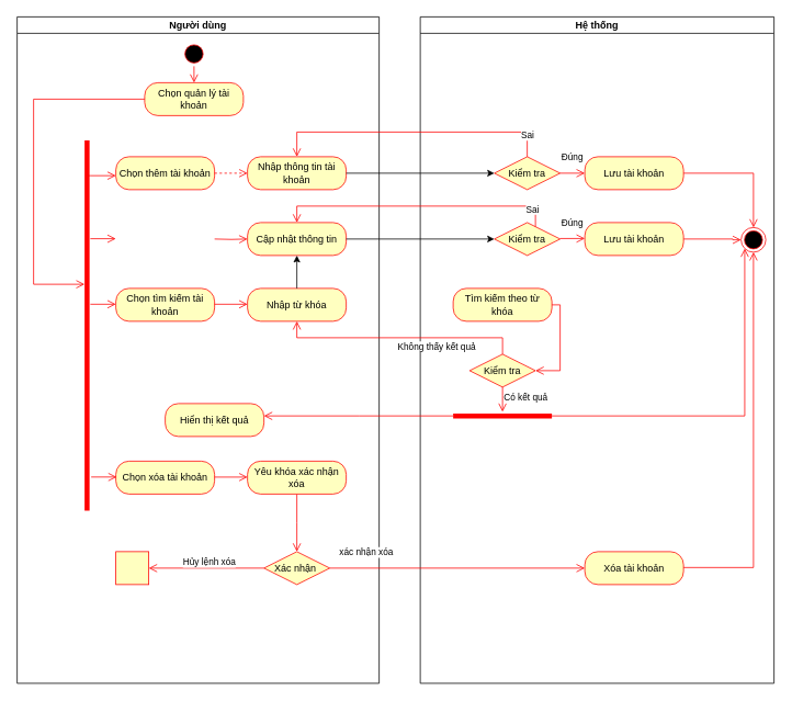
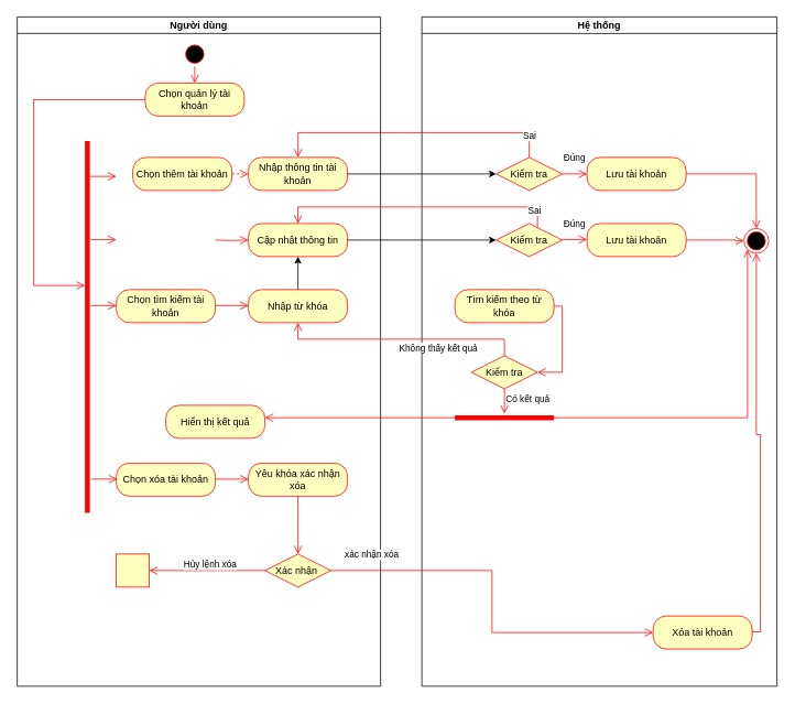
  <mxCell id="0" />
  <mxCell id="1" parent="0" />
  <mxCell id="2" value="Người dùng" style="swimlane;startSize=20;whiteSpace=wrap;html=1;" vertex="1" parent="1"><mxGeometry x="20" y="20" width="440" height="810" as="geometry"><mxRectangle x="120" y="80" width="110" height="30" as="alternateBounds" /></mxGeometry></mxCell>
  <mxCell id="3" value="" style="ellipse;html=1;shape=startState;fillColor=#000000;strokeColor=#ff0000;" vertex="1" parent="2"><mxGeometry x="200" y="30" width="30" height="30" as="geometry" /></mxCell>
  <mxCell id="4" value="" style="edgeStyle=orthogonalEdgeStyle;html=1;verticalAlign=bottom;endArrow=open;endSize=8;strokeColor=#ff0000;rounded=0;" edge="1" parent="2" source="3"><mxGeometry relative="1" as="geometry"><mxPoint x="215" y="80" as="targetPoint" /></mxGeometry></mxCell>
  <mxCell id="5" value="Chọn quản lý tài khoản" style="rounded=1;whiteSpace=wrap;html=1;arcSize=40;fontColor=#000000;fillColor=#ffffc0;strokeColor=#ff0000;" vertex="1" parent="2"><mxGeometry x="155" y="80" width="120" height="40" as="geometry" /></mxCell>
  <mxCell id="6" value="" style="shape=line;html=1;strokeWidth=6;strokeColor=#ff0000;direction=south;" vertex="1" parent="2"><mxGeometry x="80" y="150" width="10" height="450" as="geometry" /></mxCell>
  <mxCell id="7" value="" style="edgeStyle=orthogonalEdgeStyle;html=1;verticalAlign=bottom;endArrow=open;endSize=8;strokeColor=#ff0000;rounded=0;exitX=0;exitY=0.5;exitDx=0;exitDy=0;" edge="1" parent="2" source="5"><mxGeometry relative="1" as="geometry"><mxPoint x="82" y="325" as="targetPoint" /><mxPoint x="540" y="190" as="sourcePoint" /><Array as="points"><mxPoint x="20" y="100" /><mxPoint x="20" y="325" /></Array></mxGeometry></mxCell>
- <mxCell id="8" value="Chọn thêm tài khoản" style="rounded=1;whiteSpace=wrap;html=1;arcSize=40;fontColor=#000000;fillColor=#ffffc0;strokeColor=#ff0000;" vertex="1" parent="2"><mxGeometry x="120" y="170" width="120" height="40" as="geometry" /></mxCell>
+ <mxCell id="8" value="Chọn thêm tài khoản" style="rounded=1;whiteSpace=wrap;html=1;arcSize=40;fontColor=#000000;fillColor=#ffffc0;strokeColor=#ff0000;" vertex="1" parent="2"><mxGeometry x="140" y="170" width="120" height="40" as="geometry" /></mxCell>
  <mxCell id="9" value="Chọn xóa tài khoản" style="rounded=1;whiteSpace=wrap;html=1;arcSize=40;fontColor=#000000;fillColor=#ffffc0;strokeColor=#ff0000;" vertex="1" parent="2"><mxGeometry x="120" y="540" width="120" height="40" as="geometry" /></mxCell>
  <mxCell id="10" value="" style="edgeStyle=orthogonalEdgeStyle;html=1;verticalAlign=bottom;endArrow=open;endSize=8;strokeColor=#ff0000;rounded=0;" edge="1" parent="2"><mxGeometry relative="1" as="geometry"><mxPoint x="120" y="193" as="targetPoint" /><mxPoint x="85" y="193" as="sourcePoint" /><Array as="points"><mxPoint x="89" y="193" /><mxPoint x="105" y="193" /><mxPoint x="120" y="194" /></Array></mxGeometry></mxCell>
  <mxCell id="11" value="Nhập thông tin tài khoản" style="rounded=1;whiteSpace=wrap;html=1;arcSize=40;fontColor=#000000;fillColor=#ffffc0;strokeColor=#ff0000;" vertex="1" parent="2"><mxGeometry x="280" y="170" width="120" height="40" as="geometry" /></mxCell>
  <mxCell id="12" value="" style="edgeStyle=orthogonalEdgeStyle;html=1;verticalAlign=bottom;endArrow=open;endSize=8;strokeColor=#ff0000;rounded=0;exitX=1;exitY=0.5;exitDx=0;exitDy=0;entryX=0;entryY=0.5;entryDx=0;entryDy=0;dashed=1;" edge="1" parent="2" source="8" target="11"><mxGeometry relative="1" as="geometry"><mxPoint x="130" y="203" as="targetPoint" /><mxPoint x="99" y="203" as="sourcePoint" /></mxGeometry></mxCell>
  <mxCell id="13" value="" style="edgeStyle=orthogonalEdgeStyle;html=1;verticalAlign=bottom;endArrow=open;endSize=8;strokeColor=#ff0000;rounded=0;exitX=1;exitY=0.5;exitDx=0;exitDy=0;entryX=0;entryY=0.5;entryDx=0;entryDy=0;" edge="1" parent="2" target="14"><mxGeometry relative="1" as="geometry"><mxPoint x="130" y="283" as="targetPoint" /><mxPoint x="240" y="270" as="sourcePoint" /></mxGeometry></mxCell>
  <mxCell id="14" value="Cập nhật thông tin" style="rounded=1;whiteSpace=wrap;html=1;arcSize=40;fontColor=#000000;fillColor=#ffffc0;strokeColor=#ff0000;" vertex="1" parent="2"><mxGeometry x="280" y="250" width="120" height="40" as="geometry" /></mxCell>
  <mxCell id="15" value="" style="edgeStyle=orthogonalEdgeStyle;html=1;verticalAlign=bottom;endArrow=open;endSize=8;strokeColor=#ff0000;rounded=0;entryX=0.5;entryY=0;entryDx=0;entryDy=0;exitX=0.5;exitY=1;exitDx=0;exitDy=0;" edge="1" parent="2" source="16"><mxGeometry relative="1" as="geometry"><mxPoint x="340" y="650" as="targetPoint" /><mxPoint x="200" y="570" as="sourcePoint" /></mxGeometry></mxCell>
  <mxCell id="16" value="Yêu khóa xác nhận xóa" style="rounded=1;whiteSpace=wrap;html=1;arcSize=40;fontColor=#000000;fillColor=#ffffc0;strokeColor=#ff0000;" vertex="1" parent="2"><mxGeometry x="280" y="540" width="120" height="40" as="geometry" /></mxCell>
  <mxCell id="17" value="" style="edgeStyle=orthogonalEdgeStyle;html=1;verticalAlign=bottom;endArrow=open;endSize=8;strokeColor=#ff0000;rounded=0;exitX=0.119;exitY=0.125;exitDx=0;exitDy=0;exitPerimeter=0;" edge="1" parent="2"><mxGeometry relative="1" as="geometry"><mxPoint x="120" y="269.63" as="targetPoint" /><mxPoint x="89" y="269.63" as="sourcePoint" /></mxGeometry></mxCell>
  <mxCell id="18" value="" style="edgeStyle=orthogonalEdgeStyle;html=1;verticalAlign=bottom;endArrow=open;endSize=8;strokeColor=#ff0000;rounded=0;exitX=0.119;exitY=0.125;exitDx=0;exitDy=0;exitPerimeter=0;" edge="1" parent="2"><mxGeometry relative="1" as="geometry"><mxPoint x="121" y="559.29" as="targetPoint" /><mxPoint x="90" y="559.29" as="sourcePoint" /></mxGeometry></mxCell>
  <mxCell id="19" value="Chọn tìm kiếm tài khoản" style="rounded=1;whiteSpace=wrap;html=1;arcSize=40;fontColor=#000000;fillColor=#ffffc0;strokeColor=#ff0000;" vertex="1" parent="2"><mxGeometry x="120" y="330" width="120" height="40" as="geometry" /></mxCell>
  <mxCell id="20" value="Nhập từ khóa" style="rounded=1;whiteSpace=wrap;html=1;arcSize=40;fontColor=#000000;fillColor=#ffffc0;strokeColor=#ff0000;" vertex="1" parent="2"><mxGeometry x="280" y="330" width="120" height="40" as="geometry" /></mxCell>
  <mxCell id="21" value="" style="edgeStyle=orthogonalEdgeStyle;html=1;verticalAlign=bottom;endArrow=open;endSize=8;strokeColor=#ff0000;rounded=0;exitX=1;exitY=0.5;exitDx=0;exitDy=0;entryX=0;entryY=0.5;entryDx=0;entryDy=0;" edge="1" parent="2"><mxGeometry relative="1" as="geometry"><mxPoint x="280" y="349.29" as="targetPoint" /><mxPoint x="240" y="349.29" as="sourcePoint" /></mxGeometry></mxCell>
  <mxCell id="22" value="" style="edgeStyle=orthogonalEdgeStyle;html=1;verticalAlign=bottom;endArrow=open;endSize=8;strokeColor=#ff0000;rounded=0;exitX=0.119;exitY=0.125;exitDx=0;exitDy=0;exitPerimeter=0;" edge="1" parent="2"><mxGeometry relative="1" as="geometry"><mxPoint x="120" y="349.29" as="targetPoint" /><mxPoint x="89" y="349.29" as="sourcePoint" /></mxGeometry></mxCell>
  <mxCell id="23" value="" style="edgeStyle=orthogonalEdgeStyle;html=1;verticalAlign=bottom;endArrow=open;endSize=8;strokeColor=#ff0000;rounded=0;exitX=1;exitY=0.5;exitDx=0;exitDy=0;entryX=0;entryY=0.5;entryDx=0;entryDy=0;" edge="1" parent="2"><mxGeometry relative="1" as="geometry"><mxPoint x="280" y="559.38" as="targetPoint" /><mxPoint x="240" y="559.38" as="sourcePoint" /></mxGeometry></mxCell>
  <mxCell id="24" value="" style="whiteSpace=wrap;html=1;fillColor=#ffffc0;strokeColor=#ff0000;fontColor=#000000;" vertex="1" parent="2"><mxGeometry x="120" y="650" width="40" height="40" as="geometry" /></mxCell>
  <mxCell id="25" value="Xác nhận&amp;nbsp;" style="rhombus;whiteSpace=wrap;html=1;fontColor=#000000;fillColor=#ffffc0;strokeColor=#ff0000;direction=east;" vertex="1" parent="2"><mxGeometry x="300" y="650" width="80" height="40" as="geometry" /></mxCell>
  <mxCell id="26" value="Hủy lệnh xóa" style="edgeStyle=orthogonalEdgeStyle;html=1;align=left;verticalAlign=top;endArrow=open;endSize=8;strokeColor=#ff0000;rounded=0;exitX=0;exitY=0.5;exitDx=0;exitDy=0;entryX=1;entryY=0.5;entryDx=0;entryDy=0;" edge="1" parent="2" source="25" target="24"><mxGeometry x="0.429" y="-20" relative="1" as="geometry"><mxPoint x="330" y="770" as="targetPoint" /><mxPoint as="offset" /></mxGeometry></mxCell>
  <mxCell id="27" value="Hiển thị kết quả" style="rounded=1;whiteSpace=wrap;html=1;arcSize=40;fontColor=#000000;fillColor=#ffffc0;strokeColor=#ff0000;" vertex="1" parent="2"><mxGeometry x="180" y="470" width="120" height="40" as="geometry" /></mxCell>
  <mxCell id="28" value="Hệ thống" style="swimlane;startSize=20;whiteSpace=wrap;html=1;" vertex="1" parent="1"><mxGeometry x="510" y="20" width="430" height="810" as="geometry"><mxRectangle x="400" y="80" width="90" height="30" as="alternateBounds" /></mxGeometry></mxCell>
  <mxCell id="29" value="" style="ellipse;html=1;shape=endState;fillColor=#000000;strokeColor=#ff0000;" vertex="1" parent="28"><mxGeometry x="390" y="256" width="30" height="30" as="geometry" /></mxCell>
  <mxCell id="30" value="Kiểm tra" style="rhombus;whiteSpace=wrap;html=1;fontColor=#000000;fillColor=#ffffc0;strokeColor=#ff0000;" vertex="1" parent="28"><mxGeometry x="90" y="170" width="80" height="40" as="geometry" /></mxCell>
  <mxCell id="31" value="Đúng" style="edgeStyle=orthogonalEdgeStyle;html=1;align=left;verticalAlign=bottom;endArrow=open;endSize=8;strokeColor=#ff0000;rounded=0;entryX=0;entryY=0.5;entryDx=0;entryDy=0;exitX=1;exitY=0.5;exitDx=0;exitDy=0;" edge="1" parent="28" source="30" target="32"><mxGeometry x="-1" y="10" relative="1" as="geometry"><mxPoint x="130" y="330" as="targetPoint" /><Array as="points"><mxPoint x="200" y="190" /></Array><mxPoint as="offset" /></mxGeometry></mxCell>
  <mxCell id="32" value="Lưu tài khoản" style="rounded=1;whiteSpace=wrap;html=1;arcSize=40;fontColor=#000000;fillColor=#ffffc0;strokeColor=#ff0000;" vertex="1" parent="28"><mxGeometry x="200" y="170" width="120" height="40" as="geometry" /></mxCell>
  <mxCell id="33" value="Kiểm tra" style="rhombus;whiteSpace=wrap;html=1;fontColor=#000000;fillColor=#ffffc0;strokeColor=#ff0000;" vertex="1" parent="28"><mxGeometry x="90" y="250" width="80" height="40" as="geometry" /></mxCell>
- <mxCell id="34" value="Xóa tài khoản" style="rounded=1;whiteSpace=wrap;html=1;arcSize=40;fontColor=#000000;fillColor=#ffffc0;strokeColor=#ff0000;" vertex="1" parent="28"><mxGeometry x="200" y="650" width="120" height="40" as="geometry" /></mxCell>
+ <mxCell id="34" value="Xóa tài khoản" style="rounded=1;whiteSpace=wrap;html=1;arcSize=40;fontColor=#000000;fillColor=#ffffc0;strokeColor=#ff0000;" vertex="1" parent="28"><mxGeometry x="280" y="725" width="120" height="40" as="geometry" /></mxCell>
  <mxCell id="35" value="" style="edgeStyle=orthogonalEdgeStyle;html=1;align=left;verticalAlign=bottom;endArrow=open;endSize=8;strokeColor=#ff0000;rounded=0;exitX=1;exitY=0.5;exitDx=0;exitDy=0;" edge="1" parent="28" source="32"><mxGeometry x="-1" y="10" relative="1" as="geometry"><mxPoint x="405" y="256" as="targetPoint" /><mxPoint x="320" y="131" as="sourcePoint" /><Array as="points"><mxPoint x="405" y="190" /></Array><mxPoint as="offset" /></mxGeometry></mxCell>
  <mxCell id="36" value="" style="edgeStyle=orthogonalEdgeStyle;html=1;align=left;verticalAlign=bottom;endArrow=open;endSize=8;strokeColor=#ff0000;rounded=0;entryX=0;entryY=0.5;entryDx=0;entryDy=0;exitX=1;exitY=0.5;exitDx=0;exitDy=0;" edge="1" parent="28" source="39" target="29"><mxGeometry x="-1" y="10" relative="1" as="geometry"><mxPoint x="380" y="329.29" as="targetPoint" /><mxPoint x="330" y="330" as="sourcePoint" /><Array as="points"><mxPoint x="380" y="271" /></Array><mxPoint as="offset" /></mxGeometry></mxCell>
  <mxCell id="37" value="" style="edgeStyle=orthogonalEdgeStyle;html=1;align=left;verticalAlign=bottom;endArrow=open;endSize=8;strokeColor=#ff0000;rounded=0;entryX=0.5;entryY=1;entryDx=0;entryDy=0;exitX=1;exitY=0.482;exitDx=0;exitDy=0;exitPerimeter=0;" edge="1" parent="28" source="34" target="29"><mxGeometry x="-1" y="10" relative="1" as="geometry"><mxPoint x="380" y="609.29" as="targetPoint" /><mxPoint x="330" y="610" as="sourcePoint" /><Array as="points" /><mxPoint as="offset" /></mxGeometry></mxCell>
  <mxCell id="38" value="Đúng" style="edgeStyle=orthogonalEdgeStyle;html=1;align=left;verticalAlign=bottom;endArrow=open;endSize=8;strokeColor=#ff0000;rounded=0;entryX=0;entryY=0.5;entryDx=0;entryDy=0;exitX=1;exitY=0.5;exitDx=0;exitDy=0;" edge="1" parent="28"><mxGeometry x="-1" y="10" relative="1" as="geometry"><mxPoint x="200" y="269.38" as="targetPoint" /><mxPoint x="170" y="269.38" as="sourcePoint" /><Array as="points"><mxPoint x="200" y="269.38" /></Array><mxPoint as="offset" /></mxGeometry></mxCell>
  <mxCell id="39" value="Lưu tài khoản" style="rounded=1;whiteSpace=wrap;html=1;arcSize=40;fontColor=#000000;fillColor=#ffffc0;strokeColor=#ff0000;" vertex="1" parent="28"><mxGeometry x="200" y="250" width="120" height="40" as="geometry" /></mxCell>
  <mxCell id="40" value="Tìm kiếm theo từ khóa" style="rounded=1;whiteSpace=wrap;html=1;arcSize=40;fontColor=#000000;fillColor=#ffffc0;strokeColor=#ff0000;" vertex="1" parent="28"><mxGeometry x="40" y="330" width="120" height="40" as="geometry" /></mxCell>
  <mxCell id="41" value="Kiểm tra" style="rhombus;whiteSpace=wrap;html=1;fontColor=#000000;fillColor=#ffffc0;strokeColor=#ff0000;" vertex="1" parent="28"><mxGeometry x="60" y="410" width="80" height="40" as="geometry" /></mxCell>
  <mxCell id="42" value="" style="edgeStyle=orthogonalEdgeStyle;html=1;verticalAlign=bottom;endArrow=open;endSize=8;strokeColor=#ff0000;rounded=0;exitX=1;exitY=0.5;exitDx=0;exitDy=0;entryX=1;entryY=0.5;entryDx=0;entryDy=0;" edge="1" parent="28" source="40" target="41"><mxGeometry relative="1" as="geometry"><mxPoint x="220" y="380" as="targetPoint" /><mxPoint x="180" y="380" as="sourcePoint" /></mxGeometry></mxCell>
  <mxCell id="43" value="" style="shape=line;html=1;strokeWidth=6;strokeColor=#ff0000;" vertex="1" parent="28"><mxGeometry x="40" y="480" width="120" height="10" as="geometry" /></mxCell>
  <mxCell id="44" value="" style="edgeStyle=orthogonalEdgeStyle;html=1;verticalAlign=bottom;endArrow=open;endSize=8;strokeColor=#ff0000;rounded=0;entryX=0;entryY=1;entryDx=0;entryDy=0;" edge="1" parent="28" source="43" target="29"><mxGeometry relative="1" as="geometry"><mxPoint x="60" y="560" as="targetPoint" /></mxGeometry></mxCell>
  <mxCell id="45" value="" style="edgeStyle=orthogonalEdgeStyle;html=1;verticalAlign=bottom;endArrow=open;endSize=8;strokeColor=#ff0000;rounded=0;entryX=0.499;entryY=0.433;entryDx=0;entryDy=0;entryPerimeter=0;" edge="1" parent="1"><mxGeometry relative="1" as="geometry"><mxPoint x="559.64" y="249.33" as="targetPoint" /><mxPoint x="560" y="250" as="sourcePoint" /></mxGeometry></mxCell>
  <mxCell id="46" value="" style="edgeStyle=orthogonalEdgeStyle;rounded=0;orthogonalLoop=1;jettySize=auto;html=1;" edge="1" parent="1" source="11"><mxGeometry relative="1" as="geometry"><mxPoint x="600" y="210" as="targetPoint" /></mxGeometry></mxCell>
  <mxCell id="47" value="Sai" style="edgeStyle=orthogonalEdgeStyle;html=1;align=left;verticalAlign=top;endArrow=open;endSize=8;strokeColor=#ff0000;rounded=0;entryX=0.5;entryY=0;entryDx=0;entryDy=0;" edge="1" parent="1" source="30" target="11"><mxGeometry x="-0.773" y="-10" relative="1" as="geometry"><mxPoint x="630" y="120" as="targetPoint" /><Array as="points"><mxPoint x="640" y="160" /><mxPoint x="360" y="160" /></Array><mxPoint y="1" as="offset" /></mxGeometry></mxCell>
  <mxCell id="48" value="Sai" style="edgeStyle=orthogonalEdgeStyle;html=1;align=left;verticalAlign=top;endArrow=open;endSize=8;strokeColor=#ff0000;rounded=0;entryX=0.5;entryY=0;entryDx=0;entryDy=0;" edge="1" parent="1" source="33" target="14"><mxGeometry x="-0.773" y="-10" relative="1" as="geometry"><mxPoint x="370" y="330" as="targetPoint" /><Array as="points"><mxPoint x="650" y="250" /><mxPoint x="360" y="250" /></Array><mxPoint y="1" as="offset" /></mxGeometry></mxCell>
  <mxCell id="49" value="" style="edgeStyle=orthogonalEdgeStyle;rounded=0;orthogonalLoop=1;jettySize=auto;html=1;" edge="1" parent="1"><mxGeometry relative="1" as="geometry"><mxPoint x="420" y="290" as="sourcePoint" /><mxPoint x="600" y="290" as="targetPoint" /></mxGeometry></mxCell>
  <mxCell id="50" value="" style="edgeStyle=orthogonalEdgeStyle;rounded=0;orthogonalLoop=1;jettySize=auto;html=1;" edge="1" parent="1" source="20" target="14"><mxGeometry relative="1" as="geometry" /></mxCell>
  <mxCell id="51" value="Có kết quả" style="edgeStyle=orthogonalEdgeStyle;html=1;align=left;verticalAlign=top;endArrow=open;endSize=8;strokeColor=#ff0000;rounded=0;" edge="1" parent="1" source="41"><mxGeometry x="-1" relative="1" as="geometry"><mxPoint x="610" y="500" as="targetPoint" /><Array as="points"><mxPoint x="610" y="480" /></Array></mxGeometry></mxCell>
  <mxCell id="52" value="Không thấy kết quả" style="edgeStyle=orthogonalEdgeStyle;html=1;align=left;verticalAlign=bottom;endArrow=open;endSize=8;strokeColor=#ff0000;rounded=0;entryX=0.5;entryY=1;entryDx=0;entryDy=0;exitX=0.5;exitY=0;exitDx=0;exitDy=0;" edge="1" parent="1" source="41" target="20"><mxGeometry x="0.035" y="20" relative="1" as="geometry"><mxPoint x="870" y="410" as="targetPoint" /><mxPoint x="1" as="offset" /></mxGeometry></mxCell>
  <mxCell id="53" value="xác nhận xóa" style="edgeStyle=orthogonalEdgeStyle;html=1;align=left;verticalAlign=bottom;endArrow=open;endSize=8;strokeColor=#ff0000;rounded=0;entryX=0;entryY=0.5;entryDx=0;entryDy=0;" edge="1" parent="1" source="25" target="34"><mxGeometry x="-0.935" y="10" relative="1" as="geometry"><mxPoint x="490" y="710" as="targetPoint" /><mxPoint as="offset" /></mxGeometry></mxCell>
  <mxCell id="54" value="" style="edgeStyle=orthogonalEdgeStyle;html=1;verticalAlign=bottom;endArrow=open;endSize=8;strokeColor=#ff0000;rounded=0;exitX=0;exitY=0.5;exitDx=0;exitDy=0;exitPerimeter=0;" edge="1" parent="1" source="43"><mxGeometry relative="1" as="geometry"><mxPoint x="320" y="505" as="targetPoint" /><mxPoint x="370" y="610" as="sourcePoint" /></mxGeometry></mxCell>
